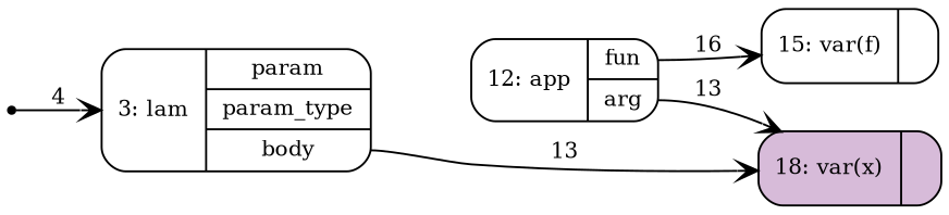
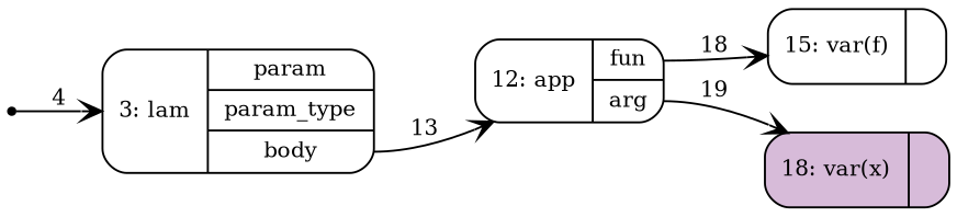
  digraph {
    rankdir=LR
    node [color=black fillcolor=white fontsize=11 ranksep=0 shape=Mrecord style=filled]
    edge [arrowhead=vee color=black fontsize=11 weight=2]
    n1 [fillcolor=black label="{0: root|{<root> root}}" shape=point]
    n2 [label="{3: lam|{<param> param|<param_type> param_type|<body> body}}"]
    n3 [label="{12: app|{<fun> fun|<arg> arg}}"]
    n4 [label="{15: var(f)|{}}"]
    n5 [fillcolor="#D7BBD9" label="{18: var(x)|{}}"]
    subgraph sub_1 {
      rank=min
      n1
    }
    n1 -> n2 [label=4 tailport=root]
-   n2 -> n5 [label=13 tailport=body]
-   n3 -> n4 [label=16 tailport=fun]
-   n3 -> n5 [label=13 tailport=arg]
+   n2 -> n3 [label=13 tailport=body]
+   n3 -> n4 [label=18 tailport=fun]
+   n3 -> n5 [label=19 tailport=arg]
  }
